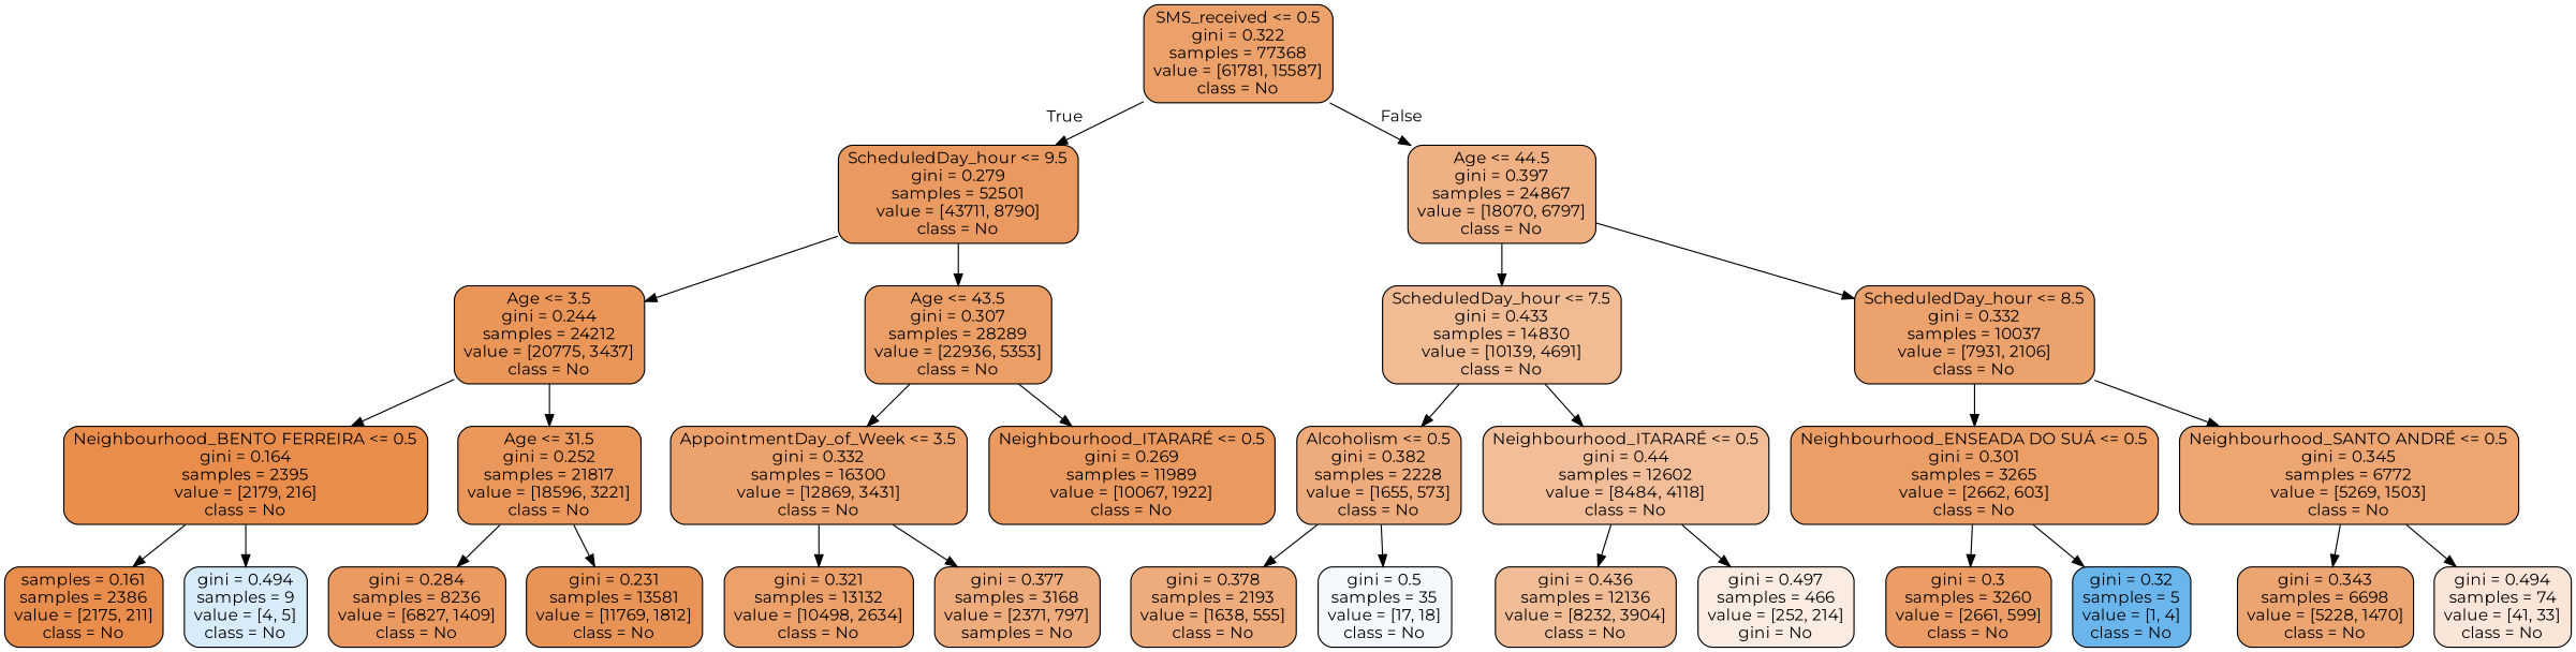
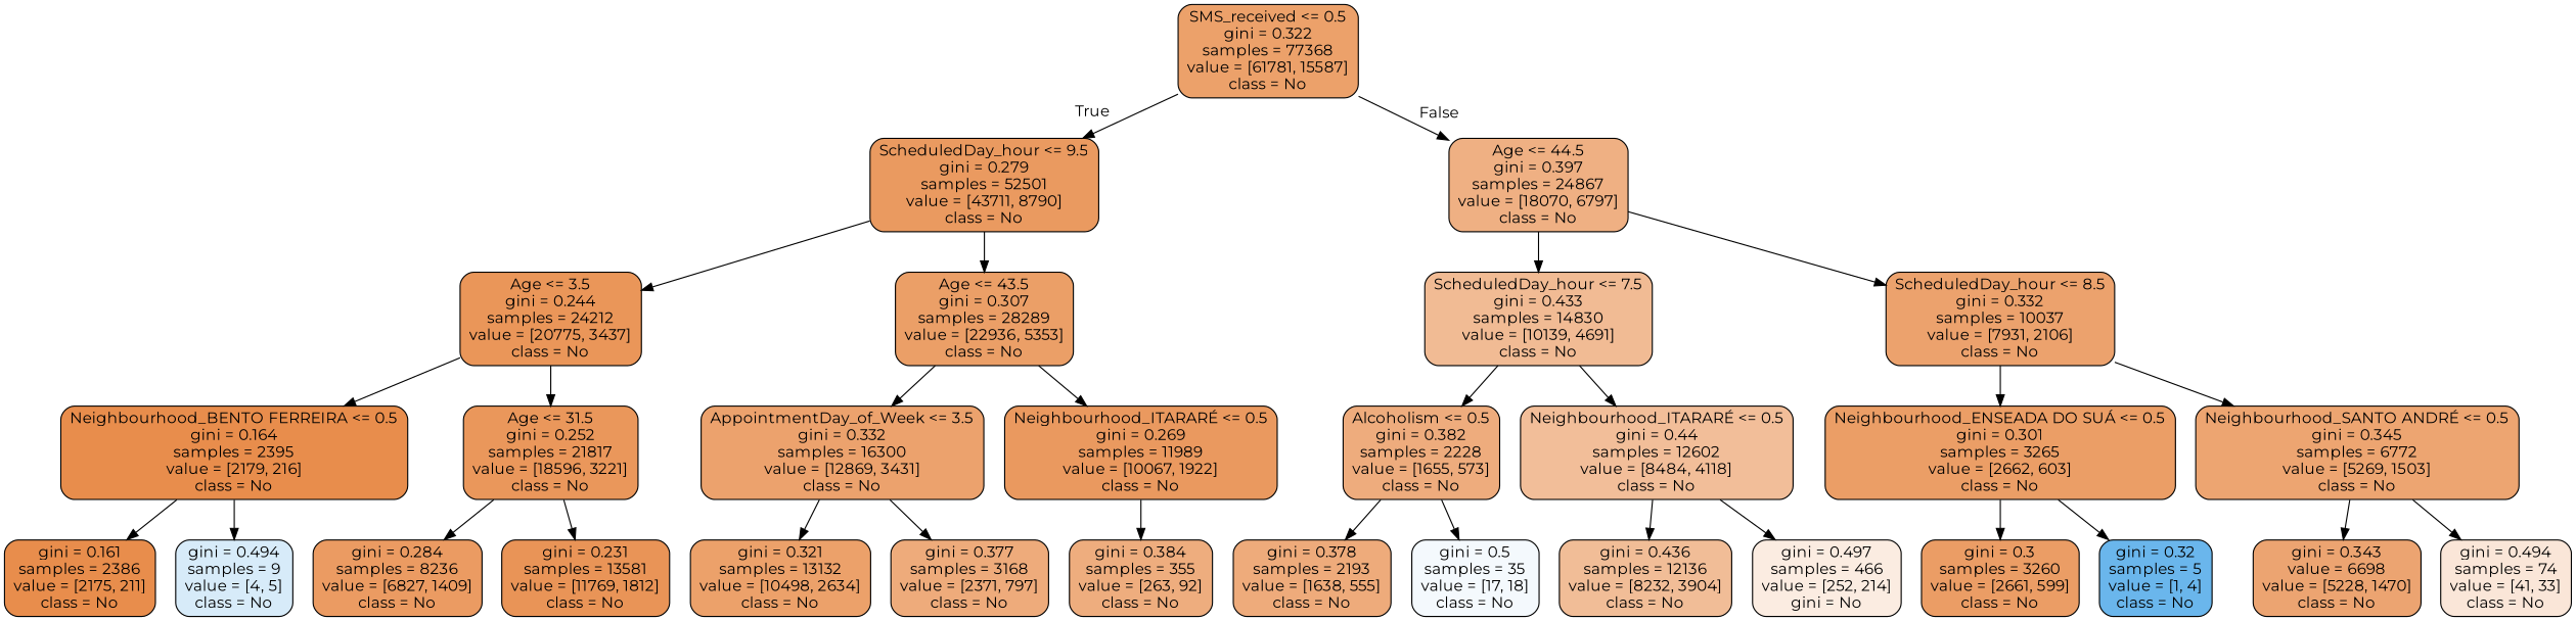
  digraph {
    fontname=Montserrat
    node [color=black fillcolor="#e58139bf" fontname=Montserrat shape=box style="filled, rounded"]
    edge [fontname=Montserrat]
    n1 [label="SMS_received <= 0.5\ngini = 0.322\nsamples = 77368\nvalue = [61781, 15587]\nclass = No"]
    n2 [fillcolor="#e58139cc" label="ScheduledDay_hour <= 9.5\ngini = 0.279\nsamples = 52501\nvalue = [43711, 8790]\nclass = No"]
    n3 [fillcolor="#e581399f" label="Age <= 44.5\ngini = 0.397\nsamples = 24867\nvalue = [18070, 6797]\nclass = No"]
    n4 [fillcolor="#e58139d5" label="Age <= 3.5\ngini = 0.244\nsamples = 24212\nvalue = [20775, 3437]\nclass = No"]
    n5 [fillcolor="#e58139c3" label="Age <= 43.5\ngini = 0.307\nsamples = 28289\nvalue = [22936, 5353]\nclass = No"]
    n6 [fillcolor="#e5813989" label="ScheduledDay_hour <= 7.5\ngini = 0.433\nsamples = 14830\nvalue = [10139, 4691]\nclass = No"]
    n7 [fillcolor="#e58139bb" label="ScheduledDay_hour <= 8.5\ngini = 0.332\nsamples = 10037\nvalue = [7931, 2106]\nclass = No"]
    n8 [fillcolor="#e58139e6" label="Neighbourhood_BENTO FERREIRA <= 0.5\ngini = 0.164\nsamples = 2395\nvalue = [2179, 216]\nclass = No"]
    n9 [fillcolor="#e58139d3" label="Age <= 31.5\ngini = 0.252\nsamples = 21817\nvalue = [18596, 3221]\nclass = No"]
    n10 [fillcolor="#e58139bb" label="AppointmentDay_of_Week <= 3.5\ngini = 0.332\nsamples = 16300\nvalue = [12869, 3431]\nclass = No"]
    n11 [fillcolor="#e58139ce" label="Neighbourhood_ITARARÉ <= 0.5\ngini = 0.269\nsamples = 11989\nvalue = [10067, 1922]\nclass = No"]
-   n12 [fillcolor="#e58139e6" label="samples = 0.161\nsamples = 2386\nvalue = [2175, 211]\nclass = No"]
+   n12 [fillcolor="#e58139e6" label="gini = 0.161\nsamples = 2386\nvalue = [2175, 211]\nclass = No"]
    n13 [fillcolor="#399de533" label="gini = 0.494\nsamples = 9\nvalue = [4, 5]\nclass = No"]
    n14 [fillcolor="#e58139ca" label="gini = 0.284\nsamples = 8236\nvalue = [6827, 1409]\nclass = No"]
    n15 [fillcolor="#e58139d8" label="gini = 0.231\nsamples = 13581\nvalue = [11769, 1812]\nclass = No"]
    n16 [label="gini = 0.321\nsamples = 13132\nvalue = [10498, 2634]\nclass = No"]
-   n17 [fillcolor="#e58139a9" label="gini = 0.377\nsamples = 3168\nvalue = [2371, 797]\nsamples = No"]
+   n17 [fillcolor="#e58139a9" label="gini = 0.377\nsamples = 3168\nvalue = [2371, 797]\nclass = No"]
+   n18 [fillcolor="#e58139a6" label="gini = 0.384\nsamples = 355\nvalue = [263, 92]\nclass = No"]
    n19 [fillcolor="#e58139a7" label="Alcoholism <= 0.5\ngini = 0.382\nsamples = 2228\nvalue = [1655, 573]\nclass = No"]
    n20 [fillcolor="#e5813983" label="Neighbourhood_ITARARÉ <= 0.5\ngini = 0.44\nsamples = 12602\nvalue = [8484, 4118]\nclass = No"]
    n21 [fillcolor="#e58139c5" label="Neighbourhood_ENSEADA DO SUÁ <= 0.5\ngini = 0.301\nsamples = 3265\nvalue = [2662, 603]\nclass = No"]
    n22 [fillcolor="#e58139b6" label="Neighbourhood_SANTO ANDRÉ <= 0.5\ngini = 0.345\nsamples = 6772\nvalue = [5269, 1503]\nclass = No"]
    n23 [fillcolor="#e58139a9" label="gini = 0.378\nsamples = 2193\nvalue = [1638, 555]\nclass = No"]
    n24 [fillcolor="#399de50e" label="gini = 0.5\nsamples = 35\nvalue = [17, 18]\nclass = No"]
    n25 [fillcolor="#e5813986" label="gini = 0.436\nsamples = 12136\nvalue = [8232, 3904]\nclass = No"]
    n26 [fillcolor="#e5813926" label="gini = 0.497\nsamples = 466\nvalue = [252, 214]\ngini = No"]
    n27 [fillcolor="#e58139c6" label="gini = 0.3\nsamples = 3260\nvalue = [2661, 599]\nclass = No"]
    n28 [fillcolor="#399de5bf" label="gini = 0.32\nsamples = 5\nvalue = [1, 4]\nclass = No"]
-   n29 [fillcolor="#e58139b7" label="gini = 0.343\nsamples = 6698\nvalue = [5228, 1470]\nclass = No"]
+   n29 [fillcolor="#e58139b7" label="gini = 0.343\nvalue = 6698\nvalue = [5228, 1470]\nclass = No"]
    n30 [fillcolor="#e5813932" label="gini = 0.494\nsamples = 74\nvalue = [41, 33]\nclass = No"]
    n1 -> n2 [headlabel=True labelangle=45 labeldistance=2.5]
    n1 -> n3 [headlabel=False labelangle=-45 labeldistance=2.5]
    n2 -> n4
    n2 -> n5
    n3 -> n6
    n3 -> n7
    n4 -> n8
    n4 -> n9
    n5 -> n10
    n5 -> n11
    n6 -> n19
    n6 -> n20
    n7 -> n21
    n7 -> n22
    n8 -> n12
    n8 -> n13
    n9 -> n14
    n9 -> n15
    n10 -> n16
    n10 -> n17
+   n11 -> n18
    n19 -> n23
    n19 -> n24
    n20 -> n25
    n20 -> n26
    n21 -> n27
    n21 -> n28
    n22 -> n29
    n22 -> n30
  }
